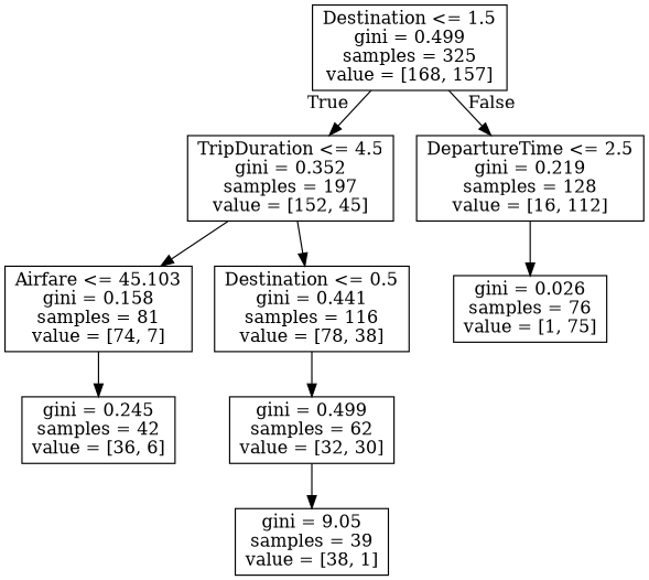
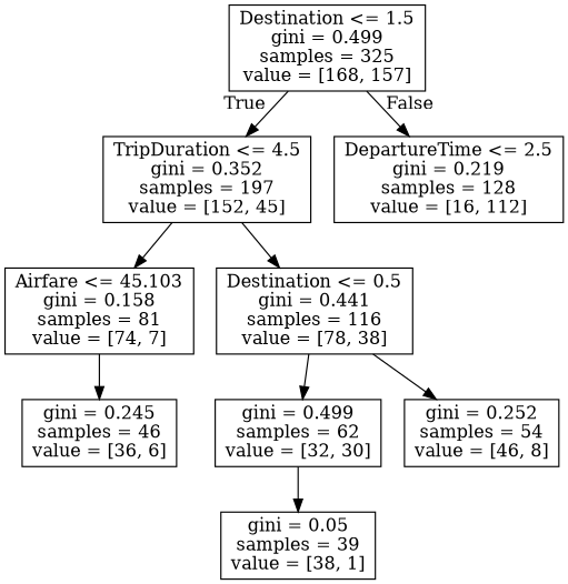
  digraph {
    node [shape=box]
    n1 [label="Destination <= 1.5\ngini = 0.499\nsamples = 325\nvalue = [168, 157]"]
    n2 [label="TripDuration <= 4.5\ngini = 0.352\nsamples = 197\nvalue = [152, 45]"]
    n3 [label="DepartureTime <= 2.5\ngini = 0.219\nsamples = 128\nvalue = [16, 112]"]
    n4 [label="Airfare <= 45.103\ngini = 0.158\nsamples = 81\nvalue = [74, 7]"]
    n5 [label="Destination <= 0.5\ngini = 0.441\nsamples = 116\nvalue = [78, 38]"]
-   n6 [label="gini = 0.026\nsamples = 76\nvalue = [1, 75]"]
-   n7 [label="gini = 0.245\nsamples = 42\nvalue = [36, 6]"]
+   n7 [label="gini = 0.245\nsamples = 46\nvalue = [36, 6]"]
    n8 [label="gini = 0.499\nsamples = 62\nvalue = [32, 30]"]
-   n10 [label="gini = 9.05\nsamples = 39\nvalue = [38, 1]"]
+   n9 [label="gini = 0.252\nsamples = 54\nvalue = [46, 8]"]
+   n10 [label="gini = 0.05\nsamples = 39\nvalue = [38, 1]"]
    n1 -> n2 [headlabel=True labelangle=45 labeldistance=2.5]
    n1 -> n3 [headlabel=False labelangle=-45 labeldistance=2.5]
    n2 -> n4
    n2 -> n5
-   n3 -> n6
    n4 -> n7
    n5 -> n8
+   n5 -> n9
    n8 -> n10
  }
